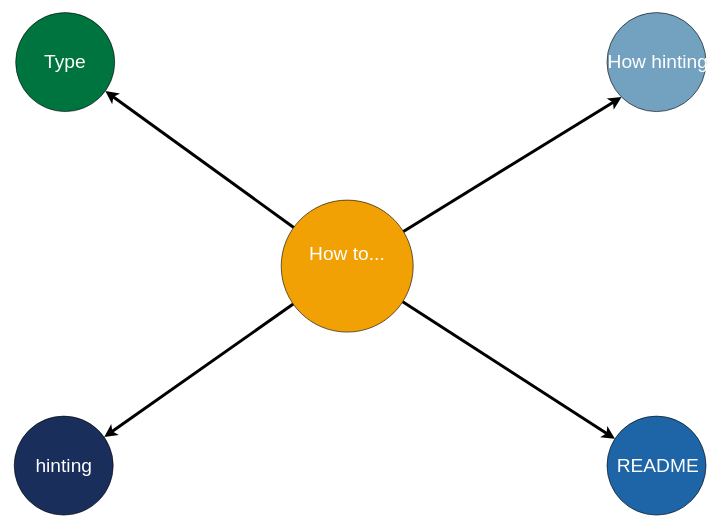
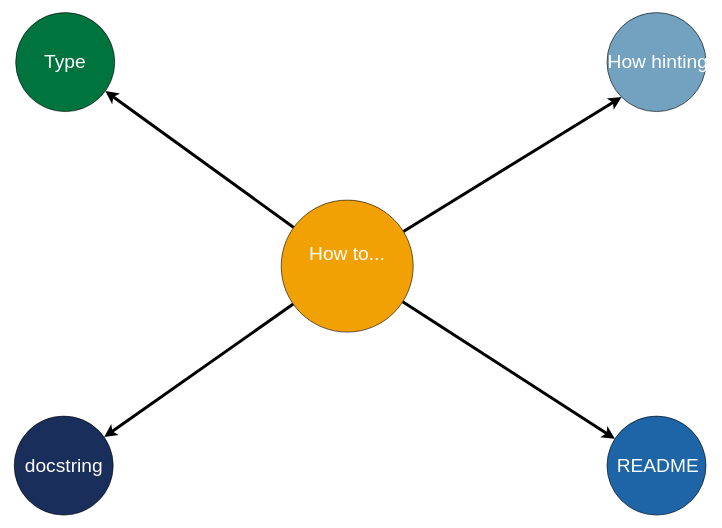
  <mxCell id="0" />
  <mxCell id="1" parent="0" />
  <mxCell id="2" style="rounded=0;orthogonalLoop=1;jettySize=auto;html=1;strokeWidth=5;" edge="1" parent="1" source="6" target="8"><mxGeometry relative="1" as="geometry" /></mxCell>
  <mxCell id="3" style="edgeStyle=none;rounded=0;orthogonalLoop=1;jettySize=auto;html=1;entryX=0;entryY=1;entryDx=0;entryDy=0;strokeWidth=5;" edge="1" parent="1" source="6" target="10"><mxGeometry relative="1" as="geometry" /></mxCell>
  <mxCell id="4" style="edgeStyle=none;rounded=0;orthogonalLoop=1;jettySize=auto;html=1;strokeWidth=5;" edge="1" parent="1" source="6" target="12"><mxGeometry relative="1" as="geometry" /></mxCell>
  <mxCell id="5" style="edgeStyle=none;rounded=0;orthogonalLoop=1;jettySize=auto;html=1;strokeWidth=5;" edge="1" parent="1" source="6" target="14"><mxGeometry relative="1" as="geometry" /></mxCell>
  <mxCell id="6" value="" style="ellipse;whiteSpace=wrap;html=1;aspect=fixed;fillColor=#f2a104;" vertex="1" parent="1"><mxGeometry x="468" y="333" width="220" height="220" as="geometry" /></mxCell>
  <mxCell id="7" value="&lt;font style=&quot;font-size: 32px&quot; color=&quot;#ffffff&quot;&gt;How to...&lt;/font&gt;" style="text;html=1;strokeColor=none;fillColor=none;align=center;verticalAlign=middle;whiteSpace=wrap;rounded=0;" vertex="1" parent="1"><mxGeometry x="493" y="403" width="170" height="40" as="geometry" /></mxCell>
  <mxCell id="8" value="" style="ellipse;whiteSpace=wrap;html=1;aspect=fixed;fillColor=#00743f;" vertex="1" parent="1"><mxGeometry x="25.5" y="20.5" width="165" height="165" as="geometry" /></mxCell>
  <mxCell id="9" value="&lt;font style=&quot;font-size: 32px&quot; color=&quot;#ffffff&quot;&gt;Type&lt;/font&gt;" style="text;html=1;strokeColor=none;fillColor=none;align=center;verticalAlign=middle;whiteSpace=wrap;rounded=0;" vertex="1" parent="1"><mxGeometry x="23" y="83" width="170" height="40" as="geometry" /></mxCell>
  <mxCell id="10" value="" style="ellipse;whiteSpace=wrap;html=1;aspect=fixed;fillColor=#72A2c0;" vertex="1" parent="1"><mxGeometry x="1011" y="20.5" width="165" height="165" as="geometry" /></mxCell>
  <mxCell id="11" value="&lt;font style=&quot;font-size: 32px&quot; color=&quot;#ffffff&quot;&gt;How hinting&lt;/font&gt;" style="text;html=1;strokeColor=none;fillColor=none;align=center;verticalAlign=middle;whiteSpace=wrap;rounded=0;" vertex="1" parent="1"><mxGeometry x="1011" y="83" width="170" height="40" as="geometry" /></mxCell>
  <mxCell id="12" value="" style="ellipse;whiteSpace=wrap;html=1;aspect=fixed;fillColor=#1d65a6;" vertex="1" parent="1"><mxGeometry x="1011" y="693" width="165" height="165" as="geometry" /></mxCell>
  <mxCell id="13" value="&lt;font style=&quot;font-size: 32px&quot; color=&quot;#ffffff&quot;&gt;README&lt;/font&gt;" style="text;html=1;strokeColor=none;fillColor=none;align=center;verticalAlign=middle;whiteSpace=wrap;rounded=0;" vertex="1" parent="1"><mxGeometry x="1011" y="755.5" width="170" height="40" as="geometry" /></mxCell>
  <mxCell id="14" value="" style="ellipse;whiteSpace=wrap;html=1;aspect=fixed;fillColor=#192E5b;" vertex="1" parent="1"><mxGeometry x="23" y="693" width="165" height="165" as="geometry" /></mxCell>
- <mxCell id="15" value="&lt;font style=&quot;font-size: 32px&quot; color=&quot;#ffffff&quot;&gt;hinting&lt;/font&gt;" style="text;html=1;strokeColor=none;fillColor=none;align=center;verticalAlign=middle;whiteSpace=wrap;rounded=0;" vertex="1" parent="1"><mxGeometry x="20.5" y="755.5" width="170" height="40" as="geometry" /></mxCell>
+ <mxCell id="15" value="&lt;font style=&quot;font-size: 32px&quot; color=&quot;#ffffff&quot;&gt;docstring&lt;/font&gt;" style="text;html=1;strokeColor=none;fillColor=none;align=center;verticalAlign=middle;whiteSpace=wrap;rounded=0;" vertex="1" parent="1"><mxGeometry x="20.5" y="755.5" width="170" height="40" as="geometry" /></mxCell>
